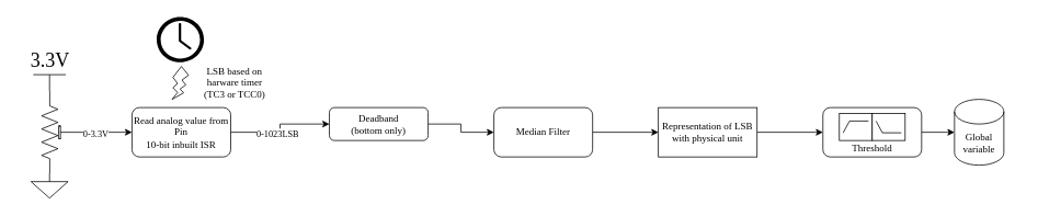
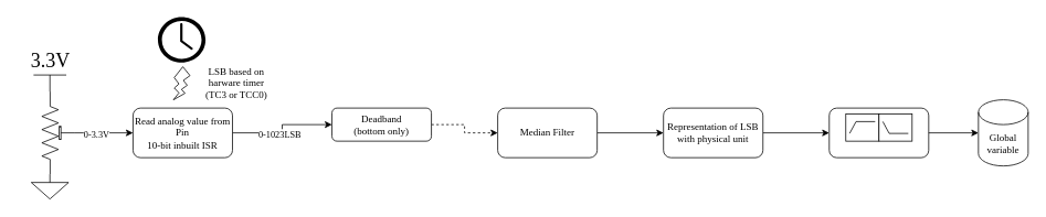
  <mxCell id="0" />
  <mxCell id="1" parent="0" />
  <mxCell id="2" value="" style="edgeStyle=orthogonalEdgeStyle;rounded=0;orthogonalLoop=1;jettySize=auto;html=1;fontFamily=B612;fontSource=https%3A%2F%2Ffonts.googleapis.com%2Fcss%3Ffamily%3DB612;" parent="1" source="4" target="14" edge="1"><mxGeometry relative="1" as="geometry" /></mxCell>
  <mxCell id="3" value="0-1023LSB" style="edgeLabel;html=1;align=center;verticalAlign=middle;resizable=0;points=[];fontFamily=B612;" parent="2" vertex="1" connectable="0"><mxGeometry x="-0.142" y="-1" relative="1" as="geometry"><mxPoint as="offset" /></mxGeometry></mxCell>
  <mxCell id="4" value="Read analog value from Pin&lt;br&gt;10-bit inbuilt ISR" style="rounded=1;whiteSpace=wrap;html=1;fontFamily=B612;fontSource=https%3A%2F%2Ffonts.googleapis.com%2Fcss%3Ffamily%3DB612;" parent="1" vertex="1"><mxGeometry x="160" y="130" width="120" height="60" as="geometry" /></mxCell>
  <mxCell id="5" style="edgeStyle=orthogonalEdgeStyle;rounded=0;orthogonalLoop=1;jettySize=auto;html=1;entryX=0;entryY=0.5;entryDx=0;entryDy=0;fontFamily=B612;fontSource=https%3A%2F%2Ffonts.googleapis.com%2Fcss%3Ffamily%3DB612;" parent="1" source="7" target="4" edge="1"><mxGeometry relative="1" as="geometry" /></mxCell>
  <mxCell id="6" value="0-3.3V" style="edgeLabel;html=1;align=center;verticalAlign=middle;resizable=0;points=[];fontFamily=B612;fontSource=https%3A%2F%2Ffonts.googleapis.com%2Fcss%3Ffamily%3DB612;" parent="5" vertex="1" connectable="0"><mxGeometry x="-0.286" y="-1" relative="1" as="geometry"><mxPoint as="offset" /></mxGeometry></mxCell>
  <mxCell id="7" value="" style="pointerEvents=1;verticalLabelPosition=bottom;shadow=0;dashed=0;align=center;html=1;verticalAlign=top;shape=mxgraph.electrical.resistors.trimmer_pot_2;rotation=-90;fontFamily=B612;fontSource=https%3A%2F%2Ffonts.googleapis.com%2Fcss%3Ffamily%3DB612;" parent="1" vertex="1"><mxGeometry x="20" y="140" width="100" height="40" as="geometry" /></mxCell>
  <mxCell id="8" value="" style="pointerEvents=1;verticalLabelPosition=bottom;shadow=0;dashed=0;align=center;html=1;verticalAlign=top;shape=mxgraph.electrical.signal_sources.signal_ground;fontFamily=B612;fontSource=https%3A%2F%2Ffonts.googleapis.com%2Fcss%3Ffamily%3DB612;" parent="1" vertex="1"><mxGeometry x="37.25" y="210" width="45" height="30" as="geometry" /></mxCell>
  <mxCell id="9" value="3.3V" style="verticalLabelPosition=top;verticalAlign=bottom;shape=mxgraph.electrical.signal_sources.vdd;shadow=0;dashed=0;align=center;strokeWidth=1;fontSize=24;html=1;flipV=1;fontFamily=B612;fontSource=https%3A%2F%2Ffonts.googleapis.com%2Fcss%3Ffamily%3DB612;" parent="1" vertex="1"><mxGeometry x="40" y="90" width="39.5" height="20" as="geometry" /></mxCell>
  <mxCell id="10" value="" style="pointerEvents=1;shadow=0;dashed=0;html=1;strokeColor=none;labelPosition=center;verticalLabelPosition=bottom;verticalAlign=top;outlineConnect=0;align=center;shape=mxgraph.office.concepts.clock;fillColor=#000000;fontFamily=B612;fontSource=https%3A%2F%2Ffonts.googleapis.com%2Fcss%3Ffamily%3DB612;" parent="1" vertex="1"><mxGeometry x="190" y="20" width="57.5" height="55" as="geometry" /></mxCell>
  <mxCell id="11" value="" style="verticalLabelPosition=bottom;verticalAlign=top;html=1;shape=mxgraph.basic.flash;fontFamily=B612;fontSource=https%3A%2F%2Ffonts.googleapis.com%2Fcss%3Ffamily%3DB612;" parent="1" vertex="1"><mxGeometry x="208.75" y="80" width="20" height="40" as="geometry" /></mxCell>
  <mxCell id="12" value="LSB based on harware timer (TC3 or TCC0)" style="text;html=1;strokeColor=none;fillColor=none;align=center;verticalAlign=middle;whiteSpace=wrap;rounded=0;fontFamily=B612;fontSource=https%3A%2F%2Ffonts.googleapis.com%2Fcss%3Ffamily%3DB612;" parent="1" vertex="1"><mxGeometry x="240" y="80" width="90" height="40" as="geometry" /></mxCell>
- <mxCell id="13" value="" style="edgeStyle=orthogonalEdgeStyle;rounded=0;orthogonalLoop=1;jettySize=auto;html=1;fontFamily=B612;fontSource=https%3A%2F%2Ffonts.googleapis.com%2Fcss%3Ffamily%3DB612;" parent="1" source="14" target="16" edge="1"><mxGeometry relative="1" as="geometry" /></mxCell>
+ <mxCell id="13" value="" style="edgeStyle=orthogonalEdgeStyle;rounded=0;orthogonalLoop=1;jettySize=auto;html=1;fontFamily=B612;fontSource=https%3A%2F%2Ffonts.googleapis.com%2Fcss%3Ffamily%3DB612;dashed=1;" parent="1" source="14" target="16" edge="1"><mxGeometry relative="1" as="geometry" /></mxCell>
  <mxCell id="14" value="Deadband &lt;br&gt;(bottom only)" style="rounded=1;whiteSpace=wrap;html=1;fontFamily=B612;fontSource=https%3A%2F%2Ffonts.googleapis.com%2Fcss%3Ffamily%3DB612;" parent="1" vertex="1"><mxGeometry x="400" y="130" width="120" height="40" as="geometry" /></mxCell>
  <mxCell id="15" value="" style="edgeStyle=orthogonalEdgeStyle;rounded=0;orthogonalLoop=1;jettySize=auto;html=1;fontFamily=B612;fontSource=https%3A%2F%2Ffonts.googleapis.com%2Fcss%3Ffamily%3DB612;" parent="1" source="16" target="18" edge="1"><mxGeometry relative="1" as="geometry" /></mxCell>
  <mxCell id="16" value="Median Filter" style="rounded=1;whiteSpace=wrap;html=1;fontFamily=B612;fontSource=https%3A%2F%2Ffonts.googleapis.com%2Fcss%3Ffamily%3DB612;" parent="1" vertex="1"><mxGeometry x="600" y="130" width="120" height="60" as="geometry" /></mxCell>
  <mxCell id="17" value="" style="edgeStyle=orthogonalEdgeStyle;rounded=0;orthogonalLoop=1;jettySize=auto;html=1;fontFamily=B612;fontSource=https%3A%2F%2Ffonts.googleapis.com%2Fcss%3Ffamily%3DB612;" parent="1" source="18" target="24" edge="1"><mxGeometry relative="1" as="geometry" /></mxCell>
- <mxCell id="18" value="Representation of LSB with physical unit" style="whiteSpace=wrap;html=1;fontFamily=B612;fontSource=https%3A%2F%2Ffonts.googleapis.com%2Fcss%3Ffamily%3DB612;rounded=0;" parent="1" vertex="1"><mxGeometry x="800" y="130" width="120" height="60" as="geometry" /></mxCell>
- <mxCell id="19" value="Global variable" style="shape=cylinder3;whiteSpace=wrap;html=1;boundedLbl=1;backgroundOutline=1;size=15;fontFamily=B612;fontSource=https%3A%2F%2Ffonts.googleapis.com%2Fcss%3Ffamily%3DB612;" parent="1" vertex="1"><mxGeometry x="1160" y="120" width="60" height="80" as="geometry" /></mxCell>
+ <mxCell id="18" value="Representation of LSB with physical unit" style="whiteSpace=wrap;html=1;rounded=1;fontFamily=B612;fontSource=https%3A%2F%2Ffonts.googleapis.com%2Fcss%3Ffamily%3DB612;" parent="1" vertex="1"><mxGeometry x="800" y="130" width="120" height="60" as="geometry" /></mxCell>
+ <mxCell id="19" value="Global variable" style="shape=cylinder3;whiteSpace=wrap;html=1;boundedLbl=1;backgroundOutline=1;size=15;fontFamily=B612;fontSource=https%3A%2F%2Ffonts.googleapis.com%2Fcss%3Ffamily%3DB612;" parent="1" vertex="1"><mxGeometry x="1180" y="120" width="60" height="80" as="geometry" /></mxCell>
  <mxCell id="20" value="" style="verticalLabelPosition=bottom;shadow=0;dashed=0;align=center;html=1;verticalAlign=top;shape=mxgraph.electrical.logic_gates.highpass_filter;fontFamily=B612;fontSource=https%3A%2F%2Ffonts.googleapis.com%2Fcss%3Ffamily%3DB612;" parent="1" vertex="1"><mxGeometry x="1020" y="137" width="40" height="33" as="geometry" /></mxCell>
  <mxCell id="21" value="" style="verticalLabelPosition=bottom;shadow=0;dashed=0;align=center;html=1;verticalAlign=top;shape=mxgraph.electrical.logic_gates.highpass_filter;fontFamily=B612;fontSource=https%3A%2F%2Ffonts.googleapis.com%2Fcss%3Ffamily%3DB612;flipV=1;" parent="1" vertex="1"><mxGeometry x="1060" y="137" width="40" height="33" as="geometry" /></mxCell>
- <mxCell id="22" value="Threshold" style="text;html=1;strokeColor=none;fillColor=none;align=center;verticalAlign=middle;whiteSpace=wrap;rounded=0;fontFamily=B612;fontSource=https%3A%2F%2Ffonts.googleapis.com%2Fcss%3Ffamily%3DB612;" parent="1" vertex="1"><mxGeometry x="1025" y="170" width="70" height="20" as="geometry" /></mxCell>
  <mxCell id="23" value="" style="edgeStyle=orthogonalEdgeStyle;rounded=0;orthogonalLoop=1;jettySize=auto;html=1;fontFamily=B612;fontSource=https%3A%2F%2Ffonts.googleapis.com%2Fcss%3Ffamily%3DB612;" parent="1" source="24" target="19" edge="1"><mxGeometry relative="1" as="geometry" /></mxCell>
  <mxCell id="24" value="" style="rounded=1;whiteSpace=wrap;html=1;fontFamily=B612;fontSource=https%3A%2F%2Ffonts.googleapis.com%2Fcss%3Ffamily%3DB612;fillColor=none;" parent="1" vertex="1"><mxGeometry x="1000" y="130" width="120" height="60" as="geometry" /></mxCell>
